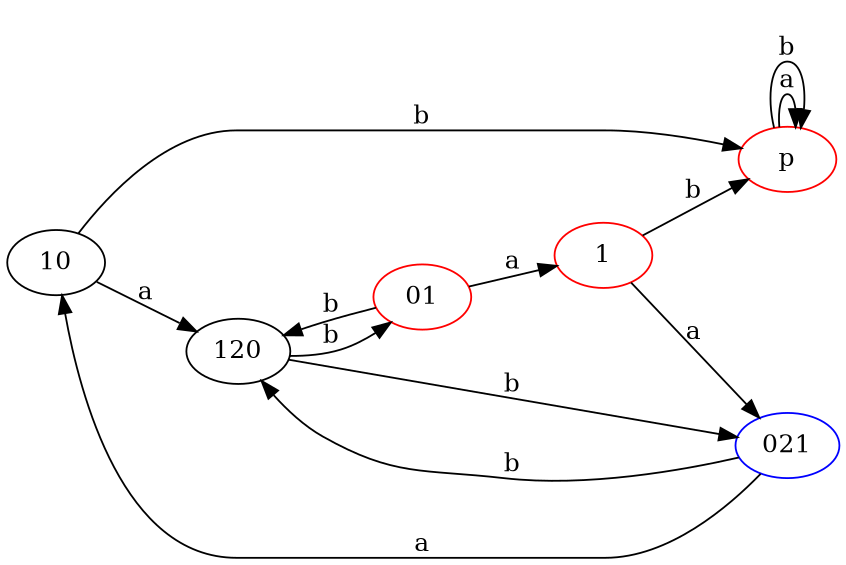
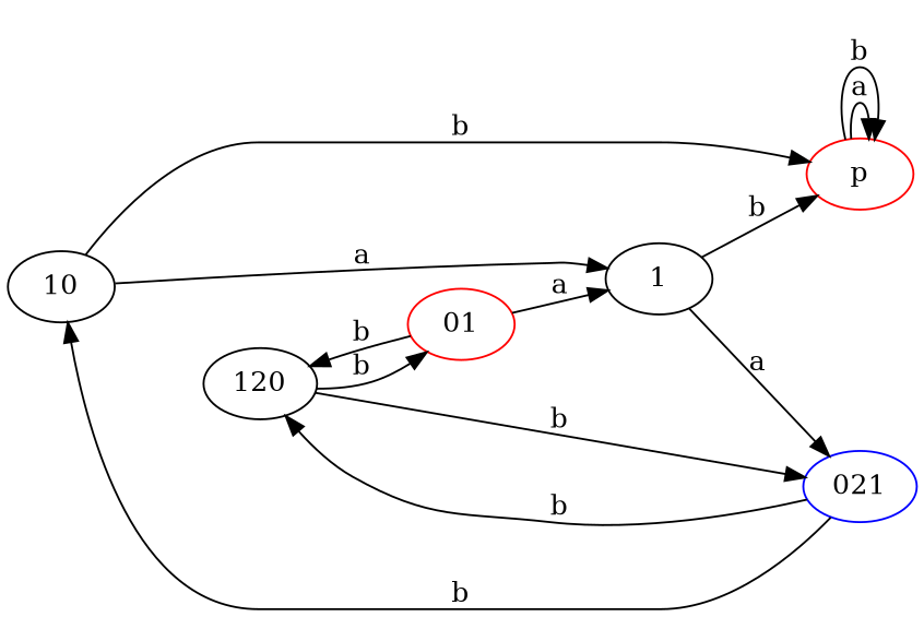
  digraph {
    rankdir=LR
    p [color=red]
    021 [color=blue]
    10
    120
-   1 [color=red]
+   1
    01 [color=red]
    p -> p [label=a]
    p -> p [label=b]
-   021 -> 10 [label=a]
+   021 -> 10 [label=b]
    021 -> 120 [label=b]
    10 -> p [label=b]
-   10 -> 120 [label=a]
+   10 -> 1 [label=a]
    120 -> 021 [label=b]
    120 -> 01 [label=b]
    1 -> p [label=b]
    1 -> 021 [label=a]
    01 -> 120 [label=b]
    01 -> 1 [label=a]
  }
